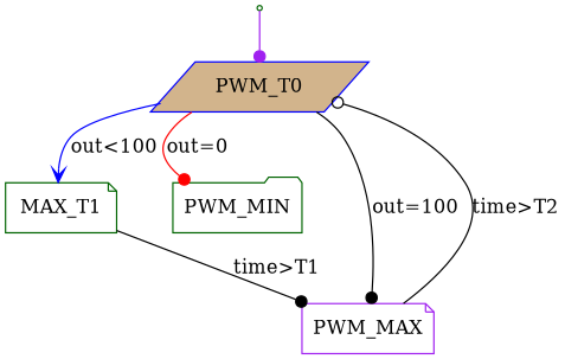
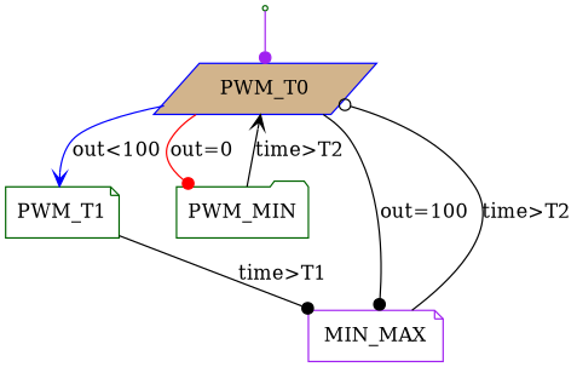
  digraph {
    rankdir=TB
    node [color=darkgreen fillcolor=white shape=note style=filled]
    edge [arrowhead=dot color=black]
    n1 [color=blue fillcolor=tan label=PWM_T0 shape=parallelogram]
-   n2 [label=MAX_T1]
+   n2 [label=PWM_T1]
    n3 [label=PWM_MIN shape=folder]
-   n4 [color=purple label=PWM_MAX]
+   n4 [color=purple label=MIN_MAX]
    n5 [label=PWM_MAX shape=point]
    n1 -> n2 [arrowhead=vee color=blue label="out<100"]
    n1 -> n3 [color=red label="out=0"]
    n1 -> n4 [label="out=100"]
    n2 -> n4 [label="time>T1"]
+   n3 -> n1 [arrowhead=vee label="time>T2"]
    n4 -> n1 [arrowhead=odot label="time>T2"]
    n5 -> n1 [color=purple]
  }
